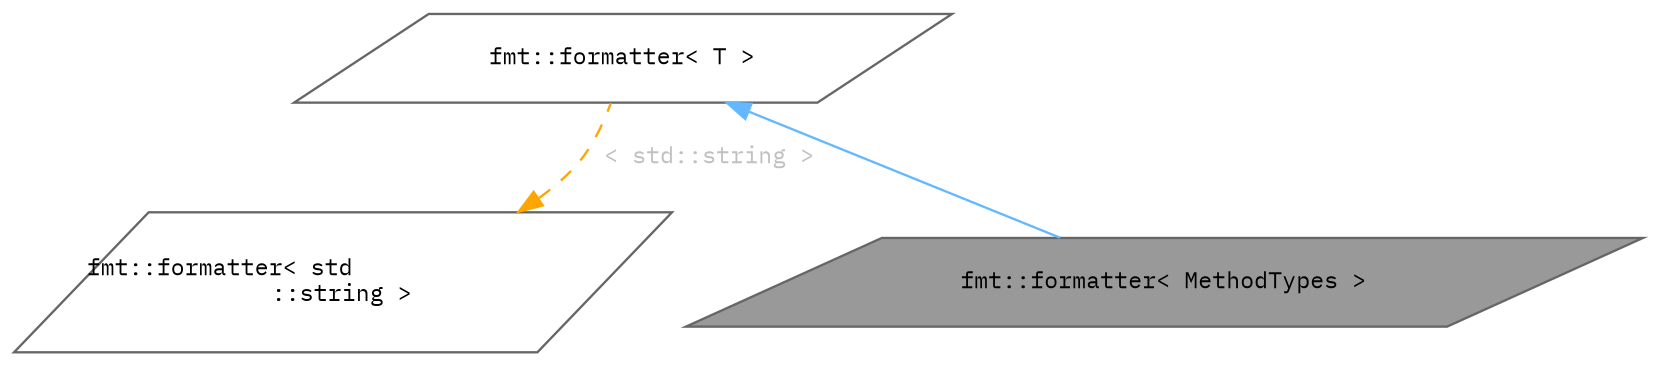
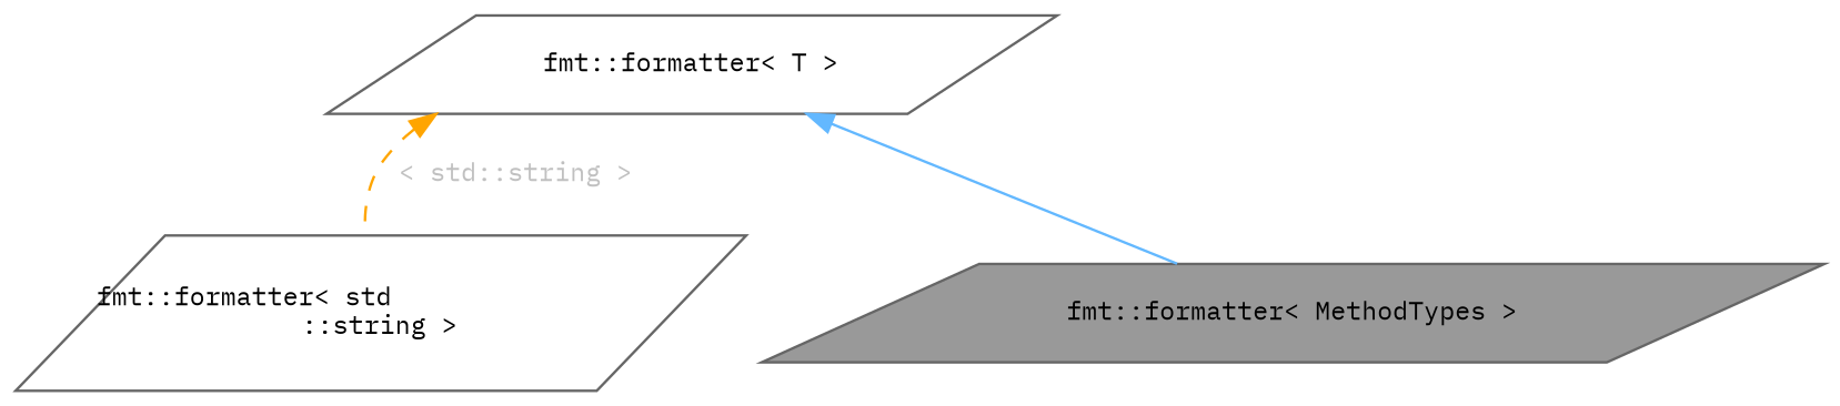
  digraph {
    fontname="IBM Plex Mono"
    node [color=gray40 fillcolor=white fontname="IBM Plex Mono" fontsize=10 shape=parallelogram style=filled]
    edge [dir=back fontname="IBM Plex Mono" fontsize=10 labelfontname=Helvetica labelfontsize=10]
    n1 [fillcolor=grey60 fontcolor=black height=0.2 label="fmt::formatter\< MethodTypes \>" width=0.4]
    n2 [height=0.2 label="fmt::formatter\< std\l::string \>" width=0.4]
    n3 [height=0.2 label="fmt::formatter\< T \>" width=0.4]
    n3 -> n1 [color=steelblue1 style=solid]
-   n2 -> n3 [color=orange fontcolor=grey label=" \< std::string \>" style=dashed]
+   n3 -> n2 [color=orange fontcolor=grey label=" \< std::string \>" style=dashed]
  }
